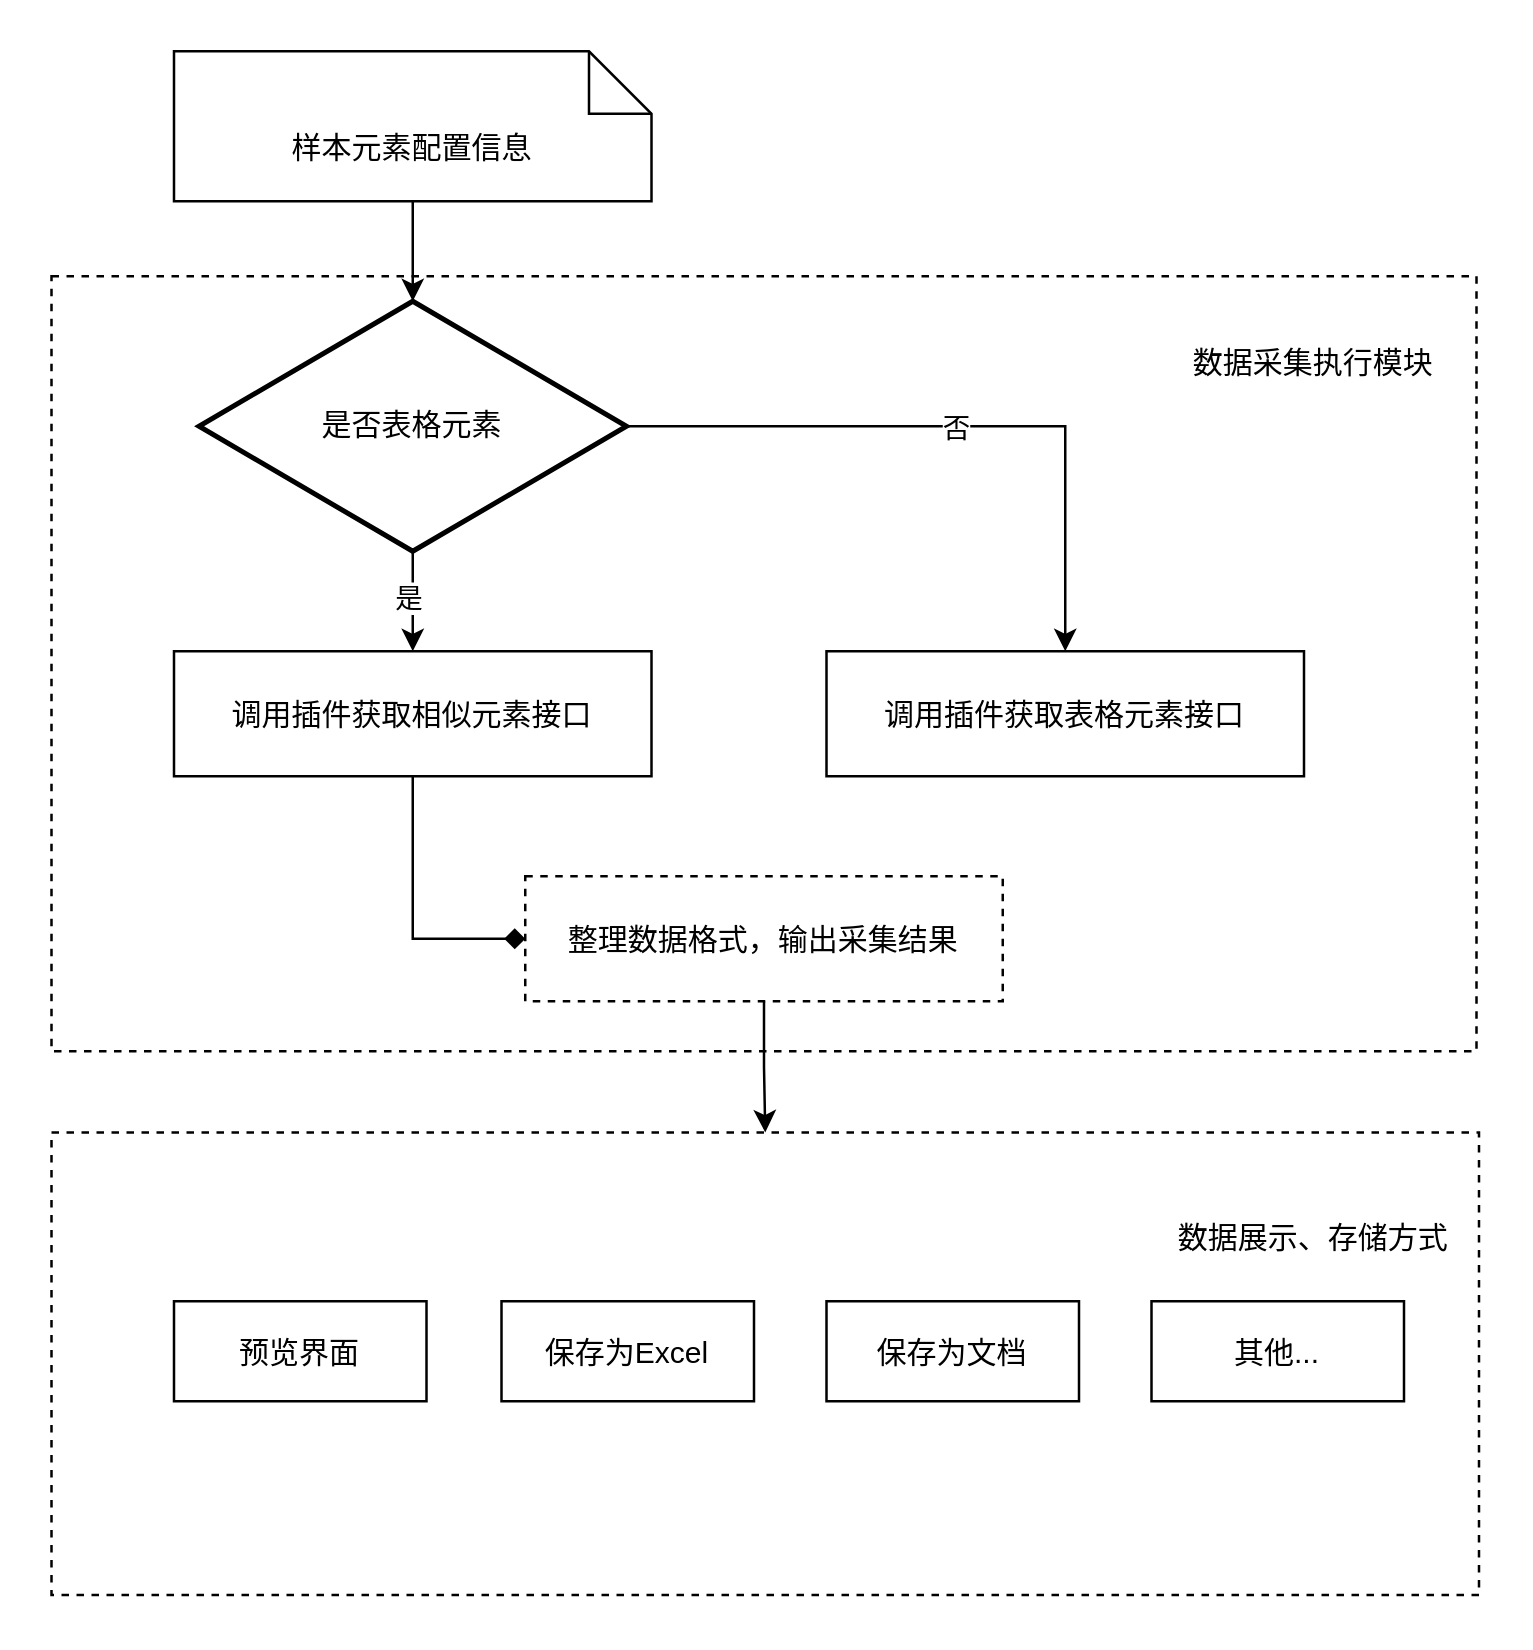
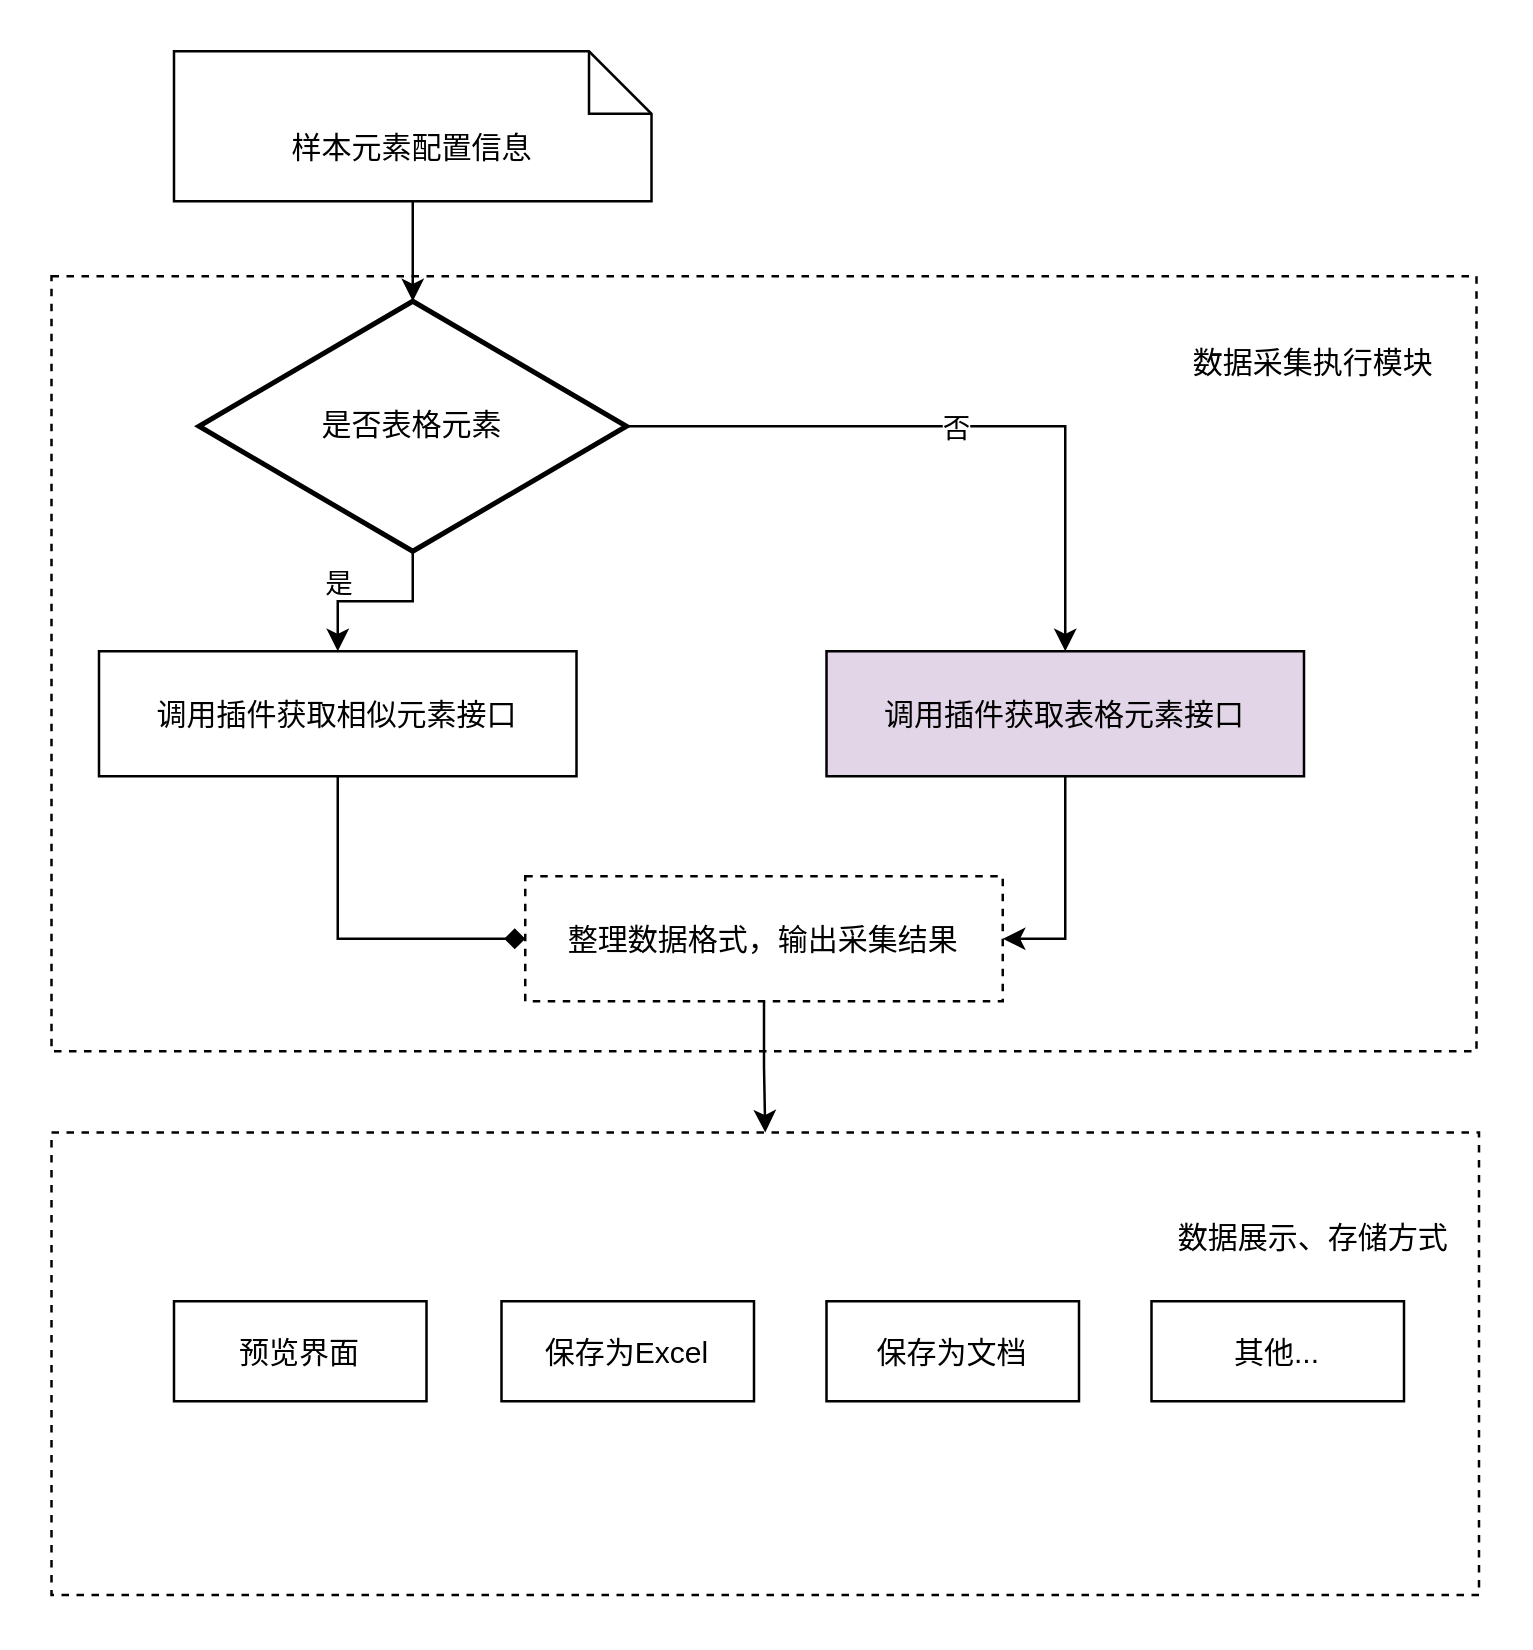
  <mxCell id="0" />
  <mxCell id="1" parent="0" />
  <mxCell id="2" value="" style="rounded=0;whiteSpace=wrap;html=1;dashed=1;" vertex="1" parent="1"><mxGeometry x="20" y="110" width="570" height="310" as="geometry" /></mxCell>
  <mxCell id="3" value="" style="rounded=0;whiteSpace=wrap;html=1;dashed=1;" vertex="1" parent="1"><mxGeometry x="20" y="452.5" width="571" height="185" as="geometry" /></mxCell>
  <mxCell id="4" style="edgeStyle=orthogonalEdgeStyle;rounded=0;orthogonalLoop=1;jettySize=auto;html=1;" edge="1" parent="1" source="5" target="12"><mxGeometry relative="1" as="geometry" /></mxCell>
  <mxCell id="5" value="样本元素配置信息" style="shape=note2;boundedLbl=1;whiteSpace=wrap;html=1;size=25;verticalAlign=top;align=center;" vertex="1" parent="1"><mxGeometry x="69" y="20" width="191" height="60" as="geometry" /></mxCell>
- <mxCell id="7" value="调用插件获取表格元素接口" style="fontStyle=0;fontSize=12;" vertex="1" parent="1"><mxGeometry x="330" y="260" width="191" height="50" as="geometry" /></mxCell>
+ <mxCell id="6" style="edgeStyle=orthogonalEdgeStyle;rounded=0;orthogonalLoop=1;jettySize=auto;html=1;entryX=1;entryY=0.5;entryDx=0;entryDy=0;" edge="1" parent="1" source="7" target="16"><mxGeometry relative="1" as="geometry" /></mxCell>
+ <mxCell id="7" value="调用插件获取表格元素接口" style="fontStyle=0;fontSize=12;fillColor=#e1d5e7;" vertex="1" parent="1"><mxGeometry x="330" y="260" width="191" height="50" as="geometry" /></mxCell>
  <mxCell id="8" style="edgeStyle=orthogonalEdgeStyle;rounded=0;orthogonalLoop=1;jettySize=auto;html=1;entryX=0.5;entryY=0;entryDx=0;entryDy=0;" edge="1" parent="1" source="12" target="14"><mxGeometry relative="1" as="geometry" /></mxCell>
  <mxCell id="9" value="是" style="edgeLabel;html=1;align=center;verticalAlign=middle;resizable=0;points=[];" vertex="1" connectable="0" parent="8"><mxGeometry x="0.337" y="1" relative="1" as="geometry"><mxPoint x="-3" y="-9" as="offset" /></mxGeometry></mxCell>
  <mxCell id="10" style="edgeStyle=orthogonalEdgeStyle;rounded=0;orthogonalLoop=1;jettySize=auto;html=1;entryX=0.5;entryY=0;entryDx=0;entryDy=0;" edge="1" parent="1" source="12" target="7"><mxGeometry relative="1" as="geometry" /></mxCell>
  <mxCell id="11" value="否" style="edgeLabel;html=1;align=center;verticalAlign=middle;resizable=0;points=[];" vertex="1" connectable="0" parent="10"><mxGeometry x="-0.013" relative="1" as="geometry"><mxPoint as="offset" /></mxGeometry></mxCell>
  <mxCell id="12" value="是否表格元素" style="strokeWidth=2;html=1;shape=mxgraph.flowchart.decision;whiteSpace=wrap;" vertex="1" parent="1"><mxGeometry x="79" y="120" width="171" height="100" as="geometry" /></mxCell>
  <mxCell id="13" style="edgeStyle=orthogonalEdgeStyle;rounded=0;orthogonalLoop=1;jettySize=auto;html=1;entryX=0;entryY=0.5;entryDx=0;entryDy=0;endArrow=diamond;" edge="1" parent="1" source="14" target="16"><mxGeometry relative="1" as="geometry" /></mxCell>
- <mxCell id="14" value="调用插件获取相似元素接口" style="fontStyle=0;fontSize=12;" vertex="1" parent="1"><mxGeometry x="69" y="260" width="191" height="50" as="geometry" /></mxCell>
+ <mxCell id="14" value="调用插件获取相似元素接口" style="fontStyle=0;fontSize=12;" vertex="1" parent="1"><mxGeometry x="39" y="260" width="191" height="50" as="geometry" /></mxCell>
  <mxCell id="15" style="edgeStyle=orthogonalEdgeStyle;rounded=0;orthogonalLoop=1;jettySize=auto;html=1;entryX=0.5;entryY=0;entryDx=0;entryDy=0;" edge="1" parent="1" source="16" target="3"><mxGeometry relative="1" as="geometry" /></mxCell>
  <mxCell id="16" value="整理数据格式，输出采集结果" style="fontStyle=0;fontSize=12;dashed=1;" vertex="1" parent="1"><mxGeometry x="209.5" y="350" width="191" height="50" as="geometry" /></mxCell>
  <mxCell id="17" value="预览界面" style="fontStyle=0;fontSize=12;" vertex="1" parent="1"><mxGeometry x="69" y="520" width="101" height="40" as="geometry" /></mxCell>
  <mxCell id="18" value="数据采集执行模块" style="text;html=1;strokeColor=none;fillColor=none;align=center;verticalAlign=middle;whiteSpace=wrap;rounded=0;dashed=1;" vertex="1" parent="1"><mxGeometry x="470" y="130" width="110" height="30" as="geometry" /></mxCell>
  <mxCell id="19" value="数据展示、存储方式" style="text;html=1;strokeColor=none;fillColor=none;align=center;verticalAlign=middle;whiteSpace=wrap;rounded=0;dashed=1;" vertex="1" parent="1"><mxGeometry x="470" y="480" width="110" height="30" as="geometry" /></mxCell>
  <mxCell id="20" value="保存为Excel" style="fontStyle=0;fontSize=12;" vertex="1" parent="1"><mxGeometry x="200" y="520" width="101" height="40" as="geometry" /></mxCell>
  <mxCell id="21" value="保存为文档" style="fontStyle=0;fontSize=12;" vertex="1" parent="1"><mxGeometry x="330" y="520" width="101" height="40" as="geometry" /></mxCell>
  <mxCell id="22" value="其他..." style="fontStyle=0;fontSize=12;" vertex="1" parent="1"><mxGeometry x="460" y="520" width="101" height="40" as="geometry" /></mxCell>
